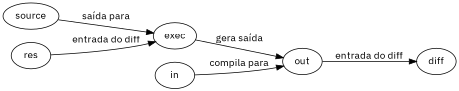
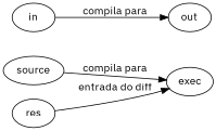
  digraph {
    fontname="IBM Plex Sans"
    rankdir=LR
    node [fontname="IBM Plex Sans"]
    edge [fontname="IBM Plex Sans"]
    source
    exec
    out
-   diff
    in
    res
-   source -> exec [label="saída para"]
-   exec -> out [label="gera saída"]
-   out -> diff [label="entrada do diff"]
+   source -> exec [label="compila para"]
    in -> out [label="compila para"]
    res -> exec [label="entrada do diff"]
  }
